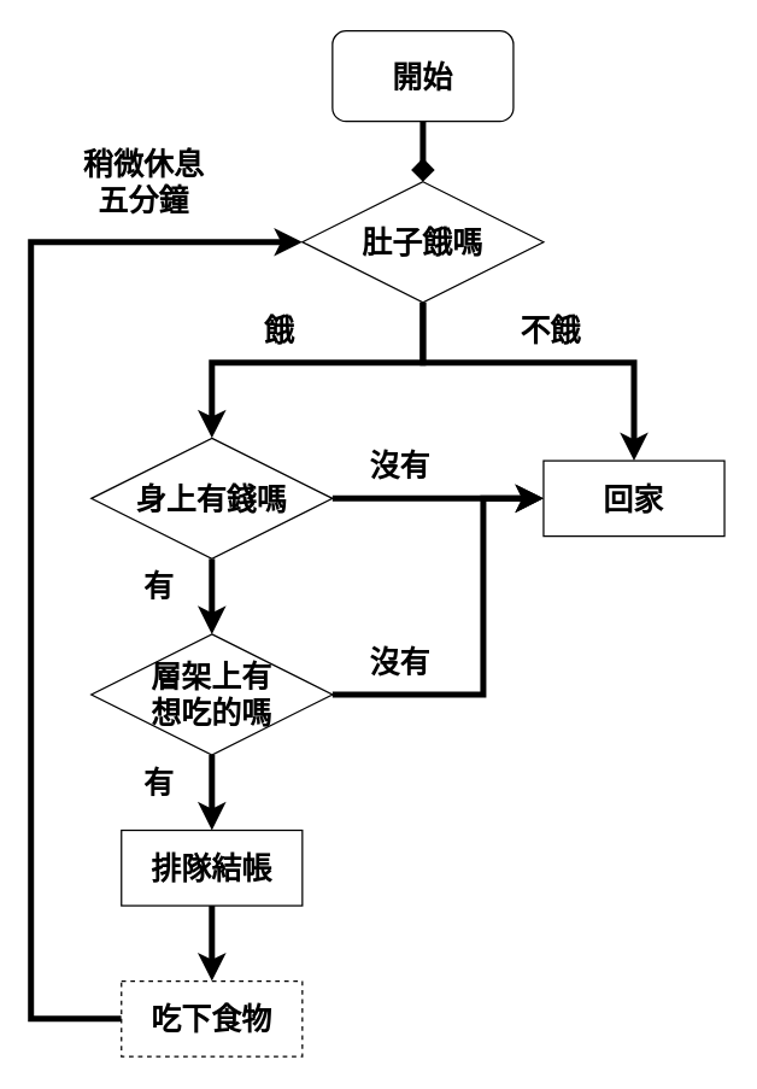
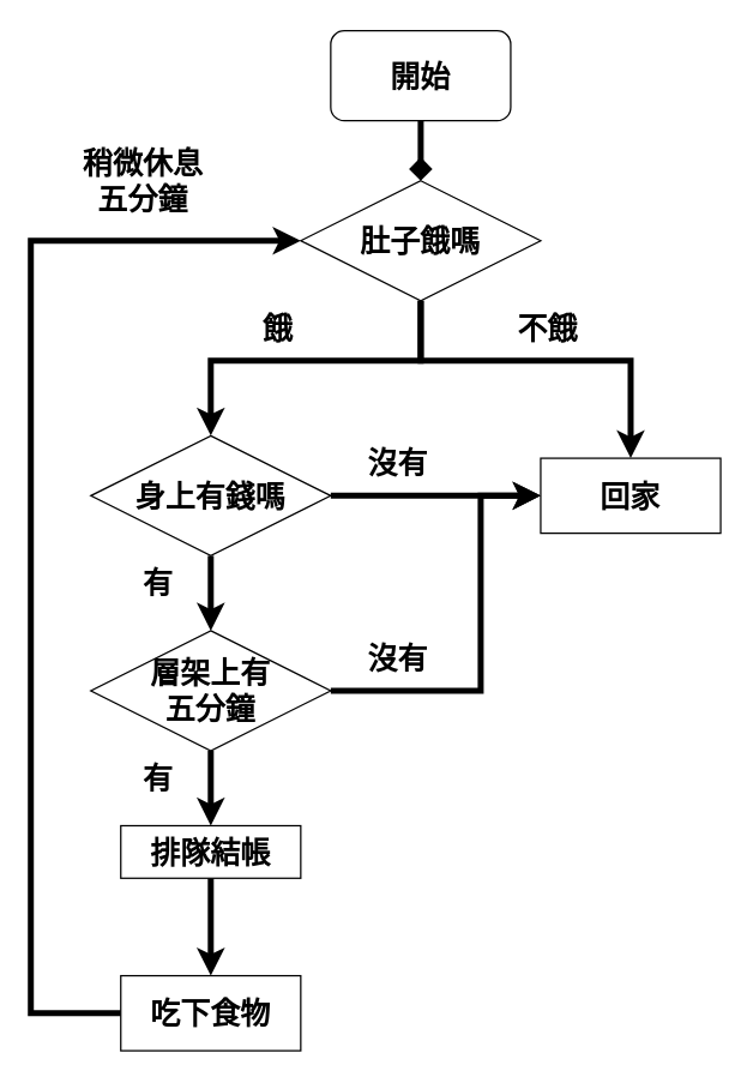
  <mxCell id="0" />
  <mxCell id="1" parent="0" />
  <mxCell id="2" value="&lt;span style=&quot;font-size: 20px&quot;&gt;回家&lt;/span&gt;" style="rounded=0;whiteSpace=wrap;html=1;fontFamily=微軟正黑體;fontSize=24;fontStyle=1" parent="1" vertex="1"><mxGeometry x="360" y="305" width="120" height="50" as="geometry" /></mxCell>
  <mxCell id="3" style="edgeStyle=orthogonalEdgeStyle;rounded=0;orthogonalLoop=1;jettySize=auto;html=1;exitX=0.5;exitY=1;exitDx=0;exitDy=0;entryX=0.5;entryY=0;entryDx=0;entryDy=0;strokeWidth=4;endArrow=diamond;" edge="1" parent="1" source="4" target="7"><mxGeometry relative="1" as="geometry" /></mxCell>
  <mxCell id="4" value="&lt;span style=&quot;font-size: 20px&quot;&gt;&lt;b&gt;開始&lt;/b&gt;&lt;/span&gt;" style="rounded=1;whiteSpace=wrap;html=1;strokeWidth=1;" vertex="1" parent="1"><mxGeometry x="220" y="20" width="120" height="60" as="geometry" /></mxCell>
  <mxCell id="5" style="edgeStyle=orthogonalEdgeStyle;rounded=0;orthogonalLoop=1;jettySize=auto;html=1;exitX=0.5;exitY=1;exitDx=0;exitDy=0;strokeWidth=4;" edge="1" parent="1" source="7" target="10"><mxGeometry relative="1" as="geometry"><Array as="points"><mxPoint x="280" y="240" /><mxPoint x="140" y="240" /></Array></mxGeometry></mxCell>
  <mxCell id="6" style="edgeStyle=orthogonalEdgeStyle;rounded=0;orthogonalLoop=1;jettySize=auto;html=1;exitX=0.5;exitY=1;exitDx=0;exitDy=0;entryX=0.5;entryY=0;entryDx=0;entryDy=0;strokeWidth=4;" edge="1" parent="1" source="7" target="2"><mxGeometry relative="1" as="geometry"><Array as="points"><mxPoint x="280" y="240" /><mxPoint x="420" y="240" /></Array></mxGeometry></mxCell>
  <mxCell id="7" value="&lt;span style=&quot;font-size: 20px ; font-weight: 700&quot;&gt;肚子餓嗎&lt;/span&gt;" style="rhombus;whiteSpace=wrap;html=1;rounded=0;strokeWidth=1;" vertex="1" parent="1"><mxGeometry x="200" y="120" width="160" height="80" as="geometry" /></mxCell>
  <mxCell id="8" style="edgeStyle=orthogonalEdgeStyle;rounded=0;orthogonalLoop=1;jettySize=auto;html=1;exitX=1;exitY=0.5;exitDx=0;exitDy=0;entryX=0;entryY=0.5;entryDx=0;entryDy=0;strokeWidth=4;" edge="1" parent="1" source="10" target="2"><mxGeometry relative="1" as="geometry" /></mxCell>
  <mxCell id="9" style="edgeStyle=orthogonalEdgeStyle;rounded=0;orthogonalLoop=1;jettySize=auto;html=1;exitX=0.5;exitY=1;exitDx=0;exitDy=0;entryX=0.5;entryY=0;entryDx=0;entryDy=0;strokeWidth=4;" edge="1" parent="1" source="10" target="16"><mxGeometry relative="1" as="geometry" /></mxCell>
  <mxCell id="10" value="&lt;span style=&quot;font-size: 20px ; font-weight: 700&quot;&gt;身上有錢嗎&lt;/span&gt;" style="rhombus;whiteSpace=wrap;html=1;rounded=0;strokeWidth=1;" vertex="1" parent="1"><mxGeometry x="60" y="290" width="160" height="80" as="geometry" /></mxCell>
  <mxCell id="11" value="&lt;b style=&quot;font-family: &amp;#34;helvetica&amp;#34; ; font-size: 20px&quot;&gt;餓&lt;/b&gt;" style="text;whiteSpace=wrap;html=1;align=center;" vertex="1" parent="1"><mxGeometry x="120" y="200" width="130" height="30" as="geometry" /></mxCell>
  <mxCell id="12" value="&lt;b style=&quot;font-family: &amp;#34;helvetica&amp;#34; ; font-size: 20px&quot;&gt;不餓&lt;/b&gt;" style="text;whiteSpace=wrap;html=1;align=center;" vertex="1" parent="1"><mxGeometry x="300" y="200" width="130" height="30" as="geometry" /></mxCell>
  <mxCell id="13" value="&lt;b style=&quot;font-family: &amp;#34;helvetica&amp;#34; ; font-size: 20px&quot;&gt;沒有&lt;/b&gt;" style="text;whiteSpace=wrap;html=1;align=center;" vertex="1" parent="1"><mxGeometry x="200" y="290" width="130" height="30" as="geometry" /></mxCell>
  <mxCell id="14" style="edgeStyle=orthogonalEdgeStyle;rounded=0;orthogonalLoop=1;jettySize=auto;html=1;exitX=1;exitY=0.5;exitDx=0;exitDy=0;entryX=0;entryY=0.5;entryDx=0;entryDy=0;strokeWidth=4;" edge="1" parent="1" source="16" target="2"><mxGeometry relative="1" as="geometry"><Array as="points"><mxPoint x="320" y="460" /><mxPoint x="320" y="330" /></Array></mxGeometry></mxCell>
  <mxCell id="15" style="edgeStyle=orthogonalEdgeStyle;rounded=0;orthogonalLoop=1;jettySize=auto;html=1;exitX=0.5;exitY=1;exitDx=0;exitDy=0;entryX=0.5;entryY=0;entryDx=0;entryDy=0;strokeWidth=4;" edge="1" parent="1" source="16" target="21"><mxGeometry relative="1" as="geometry" /></mxCell>
- <mxCell id="16" value="&lt;span style=&quot;font-size: 20px&quot;&gt;&lt;b&gt;層架上有&lt;br&gt;想吃的嗎&lt;/b&gt;&lt;/span&gt;" style="rhombus;whiteSpace=wrap;html=1;rounded=0;strokeWidth=1;" vertex="1" parent="1"><mxGeometry x="60" y="420" width="160" height="80" as="geometry" /></mxCell>
+ <mxCell id="16" value="&lt;span style=&quot;font-size: 20px&quot;&gt;&lt;b&gt;層架上有&lt;br&gt;五分鐘&lt;/b&gt;&lt;/span&gt;" style="rhombus;whiteSpace=wrap;html=1;rounded=0;strokeWidth=1;" vertex="1" parent="1"><mxGeometry x="60" y="420" width="160" height="80" as="geometry" /></mxCell>
  <mxCell id="17" value="&lt;b style=&quot;font-family: &amp;#34;helvetica&amp;#34; ; font-size: 20px&quot;&gt;沒有&lt;/b&gt;" style="text;whiteSpace=wrap;html=1;align=center;" vertex="1" parent="1"><mxGeometry x="200" y="420" width="130" height="30" as="geometry" /></mxCell>
  <mxCell id="18" value="&lt;font face=&quot;helvetica&quot;&gt;&lt;span style=&quot;font-size: 20px&quot;&gt;&lt;b&gt;有&lt;/b&gt;&lt;/span&gt;&lt;/font&gt;" style="text;whiteSpace=wrap;html=1;align=center;" vertex="1" parent="1"><mxGeometry x="40" y="370" width="130" height="30" as="geometry" /></mxCell>
  <mxCell id="19" value="&lt;font face=&quot;helvetica&quot;&gt;&lt;span style=&quot;font-size: 20px&quot;&gt;&lt;b&gt;有&lt;/b&gt;&lt;/span&gt;&lt;/font&gt;" style="text;whiteSpace=wrap;html=1;align=center;" vertex="1" parent="1"><mxGeometry x="40" y="500" width="130" height="30" as="geometry" /></mxCell>
  <mxCell id="20" style="edgeStyle=orthogonalEdgeStyle;rounded=0;orthogonalLoop=1;jettySize=auto;html=1;exitX=0.5;exitY=1;exitDx=0;exitDy=0;entryX=0.5;entryY=0;entryDx=0;entryDy=0;strokeWidth=4;" edge="1" parent="1" source="21" target="23"><mxGeometry relative="1" as="geometry" /></mxCell>
- <mxCell id="21" value="&lt;span style=&quot;font-size: 20px&quot;&gt;排隊結帳&lt;/span&gt;" style="rounded=0;whiteSpace=wrap;html=1;fontFamily=微軟正黑體;fontSize=24;fontStyle=1" vertex="1" parent="1"><mxGeometry x="80" y="550" width="120" height="50" as="geometry" /></mxCell>
+ <mxCell id="21" value="&lt;span style=&quot;font-size: 20px&quot;&gt;排隊結帳&lt;/span&gt;" style="rounded=0;whiteSpace=wrap;html=1;fontFamily=微軟正黑體;fontSize=24;fontStyle=1" vertex="1" parent="1"><mxGeometry x="80" y="550" width="120" height="35" as="geometry" /></mxCell>
  <mxCell id="22" style="edgeStyle=orthogonalEdgeStyle;rounded=0;orthogonalLoop=1;jettySize=auto;html=1;exitX=0;exitY=0.5;exitDx=0;exitDy=0;entryX=0;entryY=0.5;entryDx=0;entryDy=0;strokeWidth=4;" edge="1" parent="1" source="23" target="7"><mxGeometry relative="1" as="geometry"><Array as="points"><mxPoint x="20" y="675" /><mxPoint x="20" y="160" /></Array></mxGeometry></mxCell>
- <mxCell id="23" value="&lt;span style=&quot;font-size: 20px&quot;&gt;吃下食物&lt;/span&gt;" style="rounded=0;whiteSpace=wrap;html=1;fontFamily=微軟正黑體;fontSize=24;fontStyle=1;dashed=1;" vertex="1" parent="1"><mxGeometry x="80" y="650" width="120" height="50" as="geometry" /></mxCell>
+ <mxCell id="23" value="&lt;span style=&quot;font-size: 20px&quot;&gt;吃下食物&lt;/span&gt;" style="rounded=0;whiteSpace=wrap;html=1;fontFamily=微軟正黑體;fontSize=24;fontStyle=1" vertex="1" parent="1"><mxGeometry x="80" y="650" width="120" height="50" as="geometry" /></mxCell>
  <mxCell id="24" style="edgeStyle=orthogonalEdgeStyle;rounded=0;orthogonalLoop=1;jettySize=auto;html=1;exitX=0.5;exitY=1;exitDx=0;exitDy=0;strokeWidth=4;" edge="1" parent="1" source="18" target="18"><mxGeometry relative="1" as="geometry" /></mxCell>
  <mxCell id="25" value="&lt;font face=&quot;helvetica&quot;&gt;&lt;span style=&quot;font-size: 20px&quot;&gt;&lt;b&gt;稍微休息&lt;br&gt;五分鐘&lt;/b&gt;&lt;/span&gt;&lt;/font&gt;" style="text;whiteSpace=wrap;html=1;align=center;" vertex="1" parent="1"><mxGeometry x="30" y="90" width="130" height="30" as="geometry" /></mxCell>
